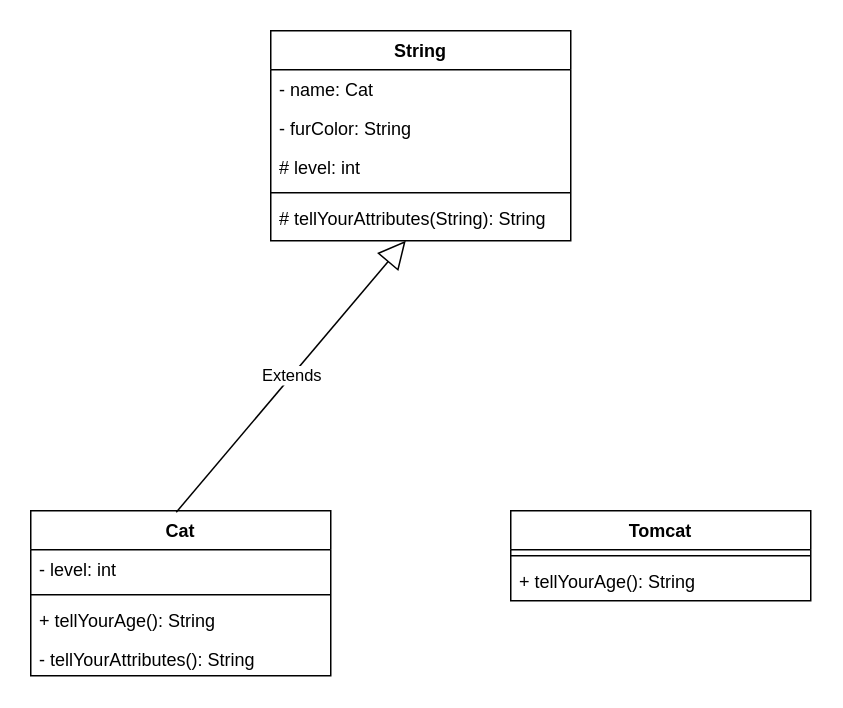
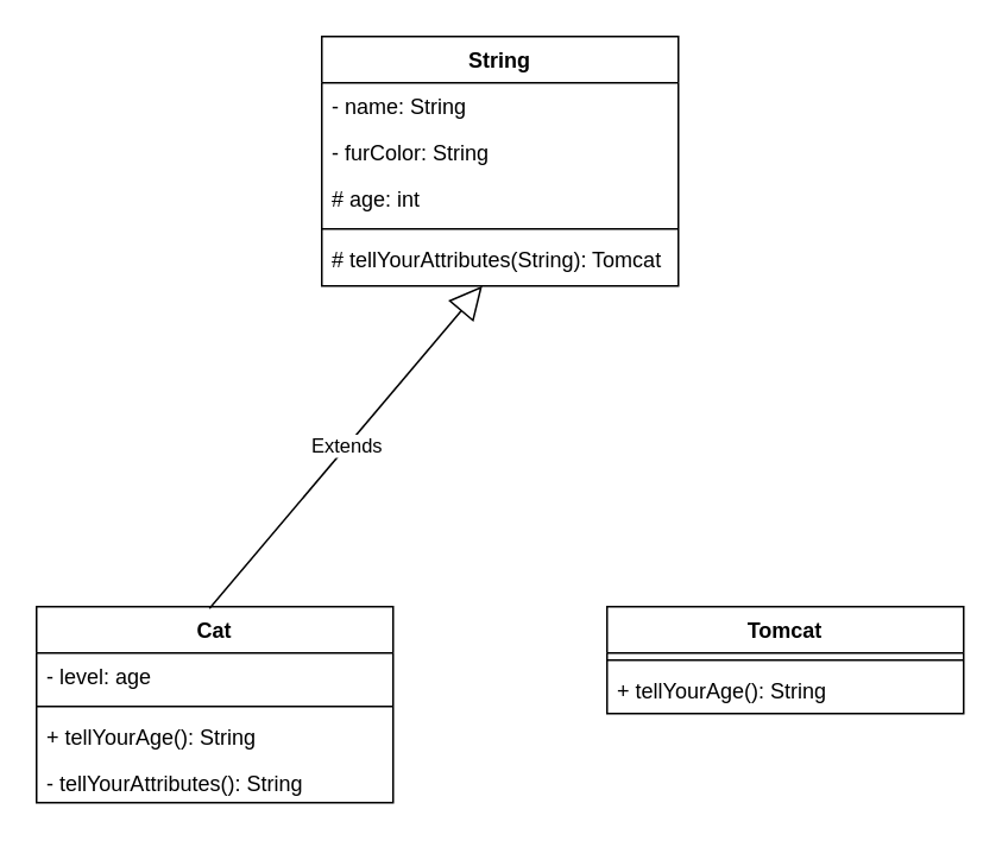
  <mxCell id="0" />
  <mxCell id="1" parent="0" />
  <mxCell id="2" value="Tomcat" style="swimlane;fontStyle=1;align=center;verticalAlign=top;childLayout=stackLayout;horizontal=1;startSize=26;horizontalStack=0;resizeParent=1;resizeParentMax=0;resizeLast=0;collapsible=1;marginBottom=0;" vertex="1" parent="1"><mxGeometry x="340" y="340" width="200" height="60" as="geometry" /></mxCell>
  <mxCell id="3" value="" style="line;strokeWidth=1;fillColor=none;align=left;verticalAlign=middle;spacingTop=-1;spacingLeft=3;spacingRight=3;rotatable=0;labelPosition=right;points=[];portConstraint=eastwest;" vertex="1" parent="2"><mxGeometry y="26" width="200" height="8" as="geometry" /></mxCell>
  <mxCell id="4" value="+ tellYourAge(): String" style="text;strokeColor=none;fillColor=none;align=left;verticalAlign=top;spacingLeft=4;spacingRight=4;overflow=hidden;rotatable=0;points=[[0,0.5],[1,0.5]];portConstraint=eastwest;" vertex="1" parent="2"><mxGeometry y="34" width="200" height="26" as="geometry" /></mxCell>
  <mxCell id="5" value="String" style="swimlane;fontStyle=1;align=center;verticalAlign=top;childLayout=stackLayout;horizontal=1;startSize=26;horizontalStack=0;resizeParent=1;resizeParentMax=0;resizeLast=0;collapsible=1;marginBottom=0;" vertex="1" parent="1"><mxGeometry x="180" y="20" width="200" height="140" as="geometry" /></mxCell>
- <mxCell id="6" value="- name: Cat" style="text;strokeColor=none;fillColor=none;align=left;verticalAlign=top;spacingLeft=4;spacingRight=4;overflow=hidden;rotatable=0;points=[[0,0.5],[1,0.5]];portConstraint=eastwest;" vertex="1" parent="5"><mxGeometry y="26" width="200" height="26" as="geometry" /></mxCell>
+ <mxCell id="6" value="- name: String" style="text;strokeColor=none;fillColor=none;align=left;verticalAlign=top;spacingLeft=4;spacingRight=4;overflow=hidden;rotatable=0;points=[[0,0.5],[1,0.5]];portConstraint=eastwest;" vertex="1" parent="5"><mxGeometry y="26" width="200" height="26" as="geometry" /></mxCell>
  <mxCell id="7" value="- furColor: String" style="text;strokeColor=none;fillColor=none;align=left;verticalAlign=top;spacingLeft=4;spacingRight=4;overflow=hidden;rotatable=0;points=[[0,0.5],[1,0.5]];portConstraint=eastwest;" vertex="1" parent="5"><mxGeometry y="52" width="200" height="26" as="geometry" /></mxCell>
- <mxCell id="8" value="# level: int" style="text;strokeColor=none;fillColor=none;align=left;verticalAlign=top;spacingLeft=4;spacingRight=4;overflow=hidden;rotatable=0;points=[[0,0.5],[1,0.5]];portConstraint=eastwest;" vertex="1" parent="5"><mxGeometry y="78" width="200" height="26" as="geometry" /></mxCell>
+ <mxCell id="8" value="# age: int" style="text;strokeColor=none;fillColor=none;align=left;verticalAlign=top;spacingLeft=4;spacingRight=4;overflow=hidden;rotatable=0;points=[[0,0.5],[1,0.5]];portConstraint=eastwest;" vertex="1" parent="5"><mxGeometry y="78" width="200" height="26" as="geometry" /></mxCell>
  <mxCell id="9" value="" style="line;strokeWidth=1;fillColor=none;align=left;verticalAlign=middle;spacingTop=-1;spacingLeft=3;spacingRight=3;rotatable=0;labelPosition=right;points=[];portConstraint=eastwest;" vertex="1" parent="5"><mxGeometry y="104" width="200" height="8" as="geometry" /></mxCell>
- <mxCell id="10" value="# tellYourAttributes(String): String" style="text;strokeColor=none;fillColor=none;align=left;verticalAlign=top;spacingLeft=4;spacingRight=4;overflow=hidden;rotatable=0;points=[[0,0.5],[1,0.5]];portConstraint=eastwest;" vertex="1" parent="5"><mxGeometry y="112" width="200" height="28" as="geometry" /></mxCell>
+ <mxCell id="10" value="# tellYourAttributes(String): Tomcat" style="text;strokeColor=none;fillColor=none;align=left;verticalAlign=top;spacingLeft=4;spacingRight=4;overflow=hidden;rotatable=0;points=[[0,0.5],[1,0.5]];portConstraint=eastwest;" vertex="1" parent="5"><mxGeometry y="112" width="200" height="28" as="geometry" /></mxCell>
  <mxCell id="11" value="Cat" style="swimlane;fontStyle=1;align=center;verticalAlign=top;childLayout=stackLayout;horizontal=1;startSize=26;horizontalStack=0;resizeParent=1;resizeParentMax=0;resizeLast=0;collapsible=1;marginBottom=0;" vertex="1" parent="1"><mxGeometry x="20" y="340" width="200" height="110" as="geometry" /></mxCell>
- <mxCell id="12" value="- level: int" style="text;strokeColor=none;fillColor=none;align=left;verticalAlign=top;spacingLeft=4;spacingRight=4;overflow=hidden;rotatable=0;points=[[0,0.5],[1,0.5]];portConstraint=eastwest;" vertex="1" parent="11"><mxGeometry y="26" width="200" height="26" as="geometry" /></mxCell>
+ <mxCell id="12" value="- level: age" style="text;strokeColor=none;fillColor=none;align=left;verticalAlign=top;spacingLeft=4;spacingRight=4;overflow=hidden;rotatable=0;points=[[0,0.5],[1,0.5]];portConstraint=eastwest;" vertex="1" parent="11"><mxGeometry y="26" width="200" height="26" as="geometry" /></mxCell>
  <mxCell id="13" value="" style="line;strokeWidth=1;fillColor=none;align=left;verticalAlign=middle;spacingTop=-1;spacingLeft=3;spacingRight=3;rotatable=0;labelPosition=right;points=[];portConstraint=eastwest;" vertex="1" parent="11"><mxGeometry y="52" width="200" height="8" as="geometry" /></mxCell>
  <mxCell id="14" value="+ tellYourAge(): String" style="text;strokeColor=none;fillColor=none;align=left;verticalAlign=top;spacingLeft=4;spacingRight=4;overflow=hidden;rotatable=0;points=[[0,0.5],[1,0.5]];portConstraint=eastwest;" vertex="1" parent="11"><mxGeometry y="60" width="200" height="26" as="geometry" /></mxCell>
  <mxCell id="15" value="- tellYourAttributes(): String" style="text;strokeColor=none;fillColor=none;align=left;verticalAlign=top;spacingLeft=4;spacingRight=4;overflow=hidden;rotatable=0;points=[[0,0.5],[1,0.5]];portConstraint=eastwest;" vertex="1" parent="11"><mxGeometry y="86" width="200" height="24" as="geometry" /></mxCell>
  <mxCell id="16" value="Extends" style="endArrow=block;endSize=16;endFill=0;html=1;" edge="1" parent="1"><mxGeometry width="160" relative="1" as="geometry"><mxPoint x="117" y="341" as="sourcePoint" /><mxPoint x="270" y="160" as="targetPoint" /></mxGeometry></mxCell>
